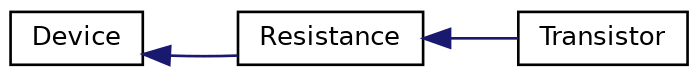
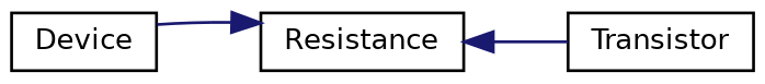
  digraph {
    rankdir=LR
    node [color=black fillcolor=white fontname=Helvetica fontsize=10 shape=record style=filled]
    edge [color=midnightblue dir=back fontname=Helvetica fontsize=10 labelfontname=Helvetica labelfontsize=10 style=solid]
    n1 [height=0.2 label=Device width=0.4]
    n2 [height=0.2 label=Resistance width=0.4]
    n3 [height=0.2 label=Transistor width=0.4]
-   n1 -> n2
+   n2 -> n1
    n2 -> n3
  }
